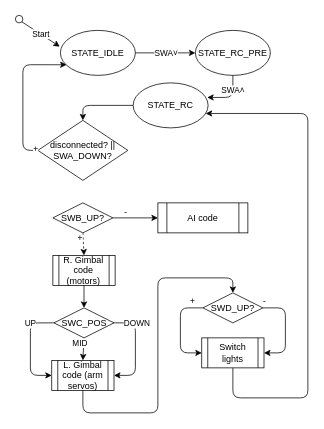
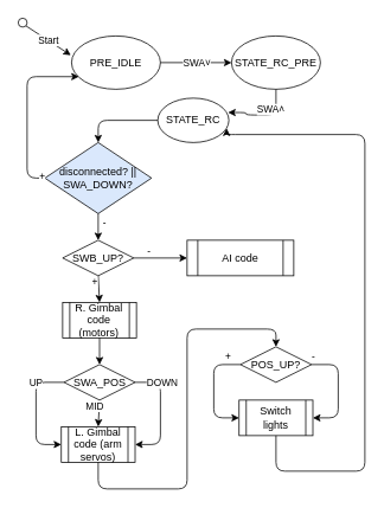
  <mxCell id="0" />
  <mxCell id="1" parent="0" />
  <mxCell id="2" value="" style="endArrow=classic;html=1;entryX=-0.008;entryY=0.361;entryDx=0;entryDy=0;exitX=1;exitY=1;exitDx=0;exitDy=0;entryPerimeter=0;" parent="1" source="23" target="4" edge="1"><mxGeometry relative="1" as="geometry"><mxPoint x="30" y="20" as="sourcePoint" /><mxPoint x="40" y="50" as="targetPoint" /></mxGeometry></mxCell>
  <mxCell id="3" value="Start" style="edgeLabel;resizable=0;html=1;align=center;verticalAlign=middle;" parent="2" connectable="0" vertex="1"><mxGeometry relative="1" as="geometry" /></mxCell>
- <mxCell id="4" value="STATE_IDLE" style="ellipse;whiteSpace=wrap;html=1;" parent="1" vertex="1"><mxGeometry x="80" y="40" width="100" height="60" as="geometry" /></mxCell>
+ <mxCell id="4" value="PRE_IDLE" style="ellipse;whiteSpace=wrap;html=1;" parent="1" vertex="1"><mxGeometry x="80" y="40" width="100" height="60" as="geometry" /></mxCell>
  <mxCell id="5" value="" style="endArrow=classic;html=1;exitX=1;exitY=0.5;exitDx=0;exitDy=0;entryX=0;entryY=0.5;entryDx=0;entryDy=0;" parent="1" source="4" target="7" edge="1"><mxGeometry relative="1" as="geometry"><mxPoint x="150" y="150" as="sourcePoint" /><mxPoint x="250" y="150" as="targetPoint" /></mxGeometry></mxCell>
  <mxCell id="6" value="SWA˅" style="edgeLabel;resizable=0;html=1;align=center;verticalAlign=middle;" parent="5" connectable="0" vertex="1"><mxGeometry relative="1" as="geometry" /></mxCell>
  <mxCell id="7" value="STATE_RC_PRE" style="ellipse;whiteSpace=wrap;html=1;" parent="1" vertex="1"><mxGeometry x="260" y="40" width="100" height="60" as="geometry" /></mxCell>
- <mxCell id="8" value="STATE_RC" style="ellipse;whiteSpace=wrap;html=1;" parent="1" vertex="1"><mxGeometry x="177" y="110" width="100" height="60" as="geometry" /></mxCell>
+ <mxCell id="8" value="STATE_RC" style="ellipse;whiteSpace=wrap;html=1;" parent="1" vertex="1"><mxGeometry x="177" y="110" width="80" height="50" as="geometry" /></mxCell>
  <mxCell id="9" value="SWB_UP?" style="rhombus;whiteSpace=wrap;html=1;rounded=0;sketch=0;strokeWidth=1;" parent="1" vertex="1"><mxGeometry x="70" y="270" width="80" height="40" as="geometry" /></mxCell>
- <mxCell id="10" value="disconnected? || SWA_DOWN?" style="rhombus;whiteSpace=wrap;html=1;rounded=0;sketch=0;strokeWidth=1;" parent="1" vertex="1"><mxGeometry x="50" y="160" width="120" height="80" as="geometry" /></mxCell>
+ <mxCell id="10" value="disconnected? || SWA_DOWN?" style="rhombus;whiteSpace=wrap;html=1;rounded=0;sketch=0;strokeWidth=1;fillColor=#dae8fc;" parent="1" vertex="1"><mxGeometry x="50" y="160" width="120" height="80" as="geometry" /></mxCell>
  <mxCell id="11" value="" style="edgeStyle=segmentEdgeStyle;endArrow=classic;html=1;entryX=0.5;entryY=0;entryDx=0;entryDy=0;exitX=0;exitY=0.5;exitDx=0;exitDy=0;" parent="1" source="8" target="10" edge="1"><mxGeometry width="50" height="50" relative="1" as="geometry"><mxPoint x="170" y="270" as="sourcePoint" /><mxPoint x="220" y="220" as="targetPoint" /></mxGeometry></mxCell>
  <mxCell id="12" value="" style="edgeStyle=segmentEdgeStyle;endArrow=classic;html=1;exitX=0;exitY=0.5;exitDx=0;exitDy=0;entryX=0.083;entryY=0.764;entryDx=0;entryDy=0;entryPerimeter=0;" parent="1" source="10" target="4" edge="1"><mxGeometry width="50" height="50" relative="1" as="geometry"><mxPoint x="40" y="200" as="sourcePoint" /><mxPoint x="70" y="110" as="targetPoint" /><Array as="points"><mxPoint x="30" y="200" /><mxPoint x="30" y="86" /></Array></mxGeometry></mxCell>
  <mxCell id="13" value="+" style="edgeLabel;html=1;align=center;verticalAlign=middle;resizable=0;points=[];" parent="12" vertex="1" connectable="0"><mxGeometry x="-0.4" y="1" relative="1" as="geometry"><mxPoint x="17" y="36.88" as="offset" /></mxGeometry></mxCell>
+ <mxCell id="14" value="" style="endArrow=classic;html=1;exitX=0.5;exitY=1;exitDx=0;exitDy=0;" parent="1" source="10" target="9" edge="1"><mxGeometry relative="1" as="geometry"><mxPoint x="90" y="250" as="sourcePoint" /><mxPoint x="190" y="250" as="targetPoint" /></mxGeometry></mxCell>
+ <mxCell id="15" value="-" style="edgeLabel;resizable=0;html=1;align=center;verticalAlign=middle;" parent="14" connectable="0" vertex="1"><mxGeometry relative="1" as="geometry"><mxPoint x="6" y="-5" as="offset" /></mxGeometry></mxCell>
  <mxCell id="16" value="AI code" style="shape=process;whiteSpace=wrap;html=1;backgroundOutline=1;rounded=0;comic=0;sketch=0;strokeWidth=1;" parent="1" vertex="1"><mxGeometry x="210" y="270" width="120" height="40" as="geometry" /></mxCell>
  <mxCell id="17" value="" style="endArrow=classic;html=1;exitX=1;exitY=0.5;exitDx=0;exitDy=0;entryX=0;entryY=0.5;entryDx=0;entryDy=0;" parent="1" source="9" target="16" edge="1"><mxGeometry relative="1" as="geometry"><mxPoint x="110" y="250" as="sourcePoint" /><mxPoint x="110" y="280" as="targetPoint" /></mxGeometry></mxCell>
  <mxCell id="18" value="-" style="edgeLabel;resizable=0;html=1;align=center;verticalAlign=middle;" parent="17" connectable="0" vertex="1"><mxGeometry relative="1" as="geometry"><mxPoint x="-13.62" y="-9" as="offset" /></mxGeometry></mxCell>
- <mxCell id="19" value="" style="endArrow=classic;html=1;exitX=0.5;exitY=1;exitDx=0;exitDy=0;entryX=0.5;entryY=0;entryDx=0;entryDy=0;dashed=1;" parent="1" source="9" target="26" edge="1"><mxGeometry relative="1" as="geometry"><mxPoint x="100" y="330" as="sourcePoint" /><mxPoint x="100" y="340" as="targetPoint" /></mxGeometry></mxCell>
+ <mxCell id="19" value="" style="endArrow=classic;html=1;exitX=0.5;exitY=1;exitDx=0;exitDy=0;entryX=0.5;entryY=0;entryDx=0;entryDy=0;" parent="1" source="9" target="26" edge="1"><mxGeometry relative="1" as="geometry"><mxPoint x="100" y="330" as="sourcePoint" /><mxPoint x="100" y="340" as="targetPoint" /></mxGeometry></mxCell>
  <mxCell id="20" value="+" style="edgeLabel;resizable=0;html=1;align=center;verticalAlign=middle;" parent="19" connectable="0" vertex="1"><mxGeometry relative="1" as="geometry"><mxPoint x="-5" y="-8.12" as="offset" /></mxGeometry></mxCell>
  <mxCell id="21" value="" style="edgeStyle=segmentEdgeStyle;endArrow=classic;html=1;exitX=0.5;exitY=1;exitDx=0;exitDy=0;entryX=0.988;entryY=0.324;entryDx=0;entryDy=0;entryPerimeter=0;" parent="1" source="7" target="8" edge="1"><mxGeometry width="50" height="50" relative="1" as="geometry"><mxPoint x="320" y="220" as="sourcePoint" /><mxPoint x="350" y="149" as="targetPoint" /><Array as="points"><mxPoint x="310" y="129" /><mxPoint x="276" y="129" /></Array></mxGeometry></mxCell>
  <mxCell id="22" value="SWA˄" style="edgeLabel;html=1;align=center;verticalAlign=middle;resizable=0;points=[];" parent="21" vertex="1" connectable="0"><mxGeometry x="-0.173" relative="1" as="geometry"><mxPoint x="-0.03" y="-6.21" as="offset" /></mxGeometry></mxCell>
  <mxCell id="23" value="" style="ellipse;whiteSpace=wrap;html=1;aspect=fixed;rounded=0;comic=0;sketch=0;strokeWidth=1;" parent="1" vertex="1"><mxGeometry y="20" width="10" height="10" as="geometry" x="20" /></mxCell>
- <mxCell id="24" value="SWD_UP?" style="rhombus;whiteSpace=wrap;html=1;rounded=0;sketch=0;strokeWidth=1;" parent="1" vertex="1"><mxGeometry x="270" y="390" width="80" height="40" as="geometry" /></mxCell>
- <mxCell id="25" value="SWC_POS" style="rhombus;whiteSpace=wrap;html=1;rounded=0;sketch=0;strokeWidth=1;" parent="1" vertex="1"><mxGeometry x="71.5" y="410" width="80" height="40" as="geometry" /></mxCell>
+ <mxCell id="24" value="POS_UP?" style="rhombus;whiteSpace=wrap;html=1;rounded=0;sketch=0;strokeWidth=1;" parent="1" vertex="1"><mxGeometry x="270" y="390" width="80" height="40" as="geometry" /></mxCell>
+ <mxCell id="25" value="SWA_POS" style="rhombus;whiteSpace=wrap;html=1;rounded=0;sketch=0;strokeWidth=1;" parent="1" vertex="1"><mxGeometry x="71.5" y="410" width="80" height="40" as="geometry" /></mxCell>
  <mxCell id="26" value="R. Gimbal code (motors)" style="shape=process;whiteSpace=wrap;html=1;backgroundOutline=1;rounded=0;comic=0;sketch=0;strokeWidth=1;" parent="1" vertex="1"><mxGeometry x="70" y="340" width="83" height="40" as="geometry" /></mxCell>
  <mxCell id="27" value="" style="endArrow=classic;html=1;exitX=0.5;exitY=1;exitDx=0;exitDy=0;entryX=0.5;entryY=0;entryDx=0;entryDy=0;" parent="1" source="26" target="25" edge="1"><mxGeometry relative="1" as="geometry"><mxPoint x="110" y="320" as="sourcePoint" /><mxPoint x="110" y="350" as="targetPoint" /></mxGeometry></mxCell>
  <mxCell id="28" value="L. Gimbal code (arm servos)" style="shape=process;whiteSpace=wrap;html=1;backgroundOutline=1;rounded=0;comic=0;sketch=0;strokeWidth=1;" parent="1" vertex="1"><mxGeometry x="68.5" y="480" width="83" height="40" as="geometry" /></mxCell>
  <mxCell id="29" value="" style="edgeStyle=segmentEdgeStyle;endArrow=classic;html=1;exitX=0;exitY=0.5;exitDx=0;exitDy=0;entryX=0;entryY=0.5;entryDx=0;entryDy=0;" parent="1" source="25" target="28" edge="1"><mxGeometry width="50" height="50" relative="1" as="geometry"><mxPoint x="107" y="470" as="sourcePoint" /><mxPoint x="30" y="520" as="targetPoint" /><Array as="points"><mxPoint x="40" y="430" /><mxPoint x="40" y="500" /></Array></mxGeometry></mxCell>
  <mxCell id="30" value="UP" style="edgeLabel;html=1;align=center;verticalAlign=middle;resizable=0;points=[];" parent="29" vertex="1" connectable="0"><mxGeometry x="-0.832" relative="1" as="geometry"><mxPoint x="-20.55" as="offset" /></mxGeometry></mxCell>
  <mxCell id="31" value="" style="edgeStyle=segmentEdgeStyle;endArrow=classic;html=1;exitX=1;exitY=0.5;exitDx=0;exitDy=0;entryX=1;entryY=0.5;entryDx=0;entryDy=0;" parent="1" source="25" target="28" edge="1"><mxGeometry width="50" height="50" relative="1" as="geometry"><mxPoint x="70" y="440" as="sourcePoint" /><mxPoint x="68.5" y="530" as="targetPoint" /><Array as="points"><mxPoint x="180" y="430" /><mxPoint x="180" y="500" /></Array></mxGeometry></mxCell>
  <mxCell id="32" value="DOWN" style="edgeLabel;html=1;align=center;verticalAlign=middle;resizable=0;points=[];" parent="31" vertex="1" connectable="0"><mxGeometry x="-0.869" relative="1" as="geometry"><mxPoint x="21.6" as="offset" /></mxGeometry></mxCell>
  <mxCell id="33" value="" style="endArrow=classic;html=1;exitX=0.5;exitY=1;exitDx=0;exitDy=0;entryX=0.5;entryY=0;entryDx=0;entryDy=0;" parent="1" source="25" target="28" edge="1"><mxGeometry relative="1" as="geometry"><mxPoint x="99.8" y="460" as="sourcePoint" /><mxPoint x="99.8" y="490" as="targetPoint" /></mxGeometry></mxCell>
  <mxCell id="34" value="MID" style="edgeLabel;resizable=0;html=1;align=center;verticalAlign=middle;" parent="33" connectable="0" vertex="1"><mxGeometry relative="1" as="geometry"><mxPoint x="-5" y="-8.12" as="offset" /></mxGeometry></mxCell>
  <mxCell id="35" value="" style="edgeStyle=segmentEdgeStyle;endArrow=classic;html=1;exitX=0.5;exitY=1;exitDx=0;exitDy=0;entryX=0.5;entryY=0;entryDx=0;entryDy=0;" parent="1" source="28" target="24" edge="1"><mxGeometry width="50" height="50" relative="1" as="geometry"><mxPoint x="100" y="560" as="sourcePoint" /><mxPoint x="300" y="360" as="targetPoint" /><Array as="points"><mxPoint x="110" y="550" /><mxPoint x="210" y="550" /><mxPoint x="210" y="370" /><mxPoint x="310" y="370" /></Array></mxGeometry></mxCell>
  <mxCell id="36" value="Switch lights" style="shape=process;whiteSpace=wrap;html=1;backgroundOutline=1;rounded=0;comic=0;sketch=0;strokeWidth=1;" parent="1" vertex="1"><mxGeometry x="268.5" y="450" width="83" height="40" as="geometry" /></mxCell>
  <mxCell id="37" value="" style="edgeStyle=segmentEdgeStyle;endArrow=classic;html=1;exitX=1;exitY=0.5;exitDx=0;exitDy=0;entryX=1;entryY=0.5;entryDx=0;entryDy=0;" parent="1" target="36" edge="1"><mxGeometry width="50" height="50" relative="1" as="geometry"><mxPoint x="350" y="410" as="sourcePoint" /><mxPoint x="351.5" y="480" as="targetPoint" /><Array as="points"><mxPoint x="380" y="410" /><mxPoint x="380" y="470" /></Array></mxGeometry></mxCell>
  <mxCell id="38" value="-" style="edgeLabel;html=1;align=center;verticalAlign=middle;resizable=0;points=[];" parent="37" vertex="1" connectable="0"><mxGeometry x="-0.869" relative="1" as="geometry"><mxPoint x="-6.9" y="-10" as="offset" /></mxGeometry></mxCell>
  <mxCell id="39" value="" style="edgeStyle=segmentEdgeStyle;endArrow=classic;html=1;exitX=0;exitY=0.5;exitDx=0;exitDy=0;entryX=0;entryY=0.5;entryDx=0;entryDy=0;" parent="1" source="24" target="36" edge="1"><mxGeometry width="50" height="50" relative="1" as="geometry"><mxPoint x="223" y="410" as="sourcePoint" /><mxPoint x="224.5" y="480" as="targetPoint" /><Array as="points"><mxPoint x="240" y="410" /><mxPoint x="240" y="470" /></Array></mxGeometry></mxCell>
  <mxCell id="40" value="+" style="edgeLabel;html=1;align=center;verticalAlign=middle;resizable=0;points=[];" parent="39" vertex="1" connectable="0"><mxGeometry x="-0.869" relative="1" as="geometry"><mxPoint x="-6.9" y="-10" as="offset" /></mxGeometry></mxCell>
  <mxCell id="41" value="" style="edgeStyle=segmentEdgeStyle;endArrow=classic;html=1;exitX=0.5;exitY=1;exitDx=0;exitDy=0;entryX=0.968;entryY=0.68;entryDx=0;entryDy=0;entryPerimeter=0;" parent="1" source="36" target="8" edge="1"><mxGeometry width="50" height="50" relative="1" as="geometry"><mxPoint x="380" y="530" as="sourcePoint" /><mxPoint x="330" y="180" as="targetPoint" /><Array as="points"><mxPoint x="310" y="530" /><mxPoint x="410" y="530" /><mxPoint x="410" y="151" /></Array></mxGeometry></mxCell>
